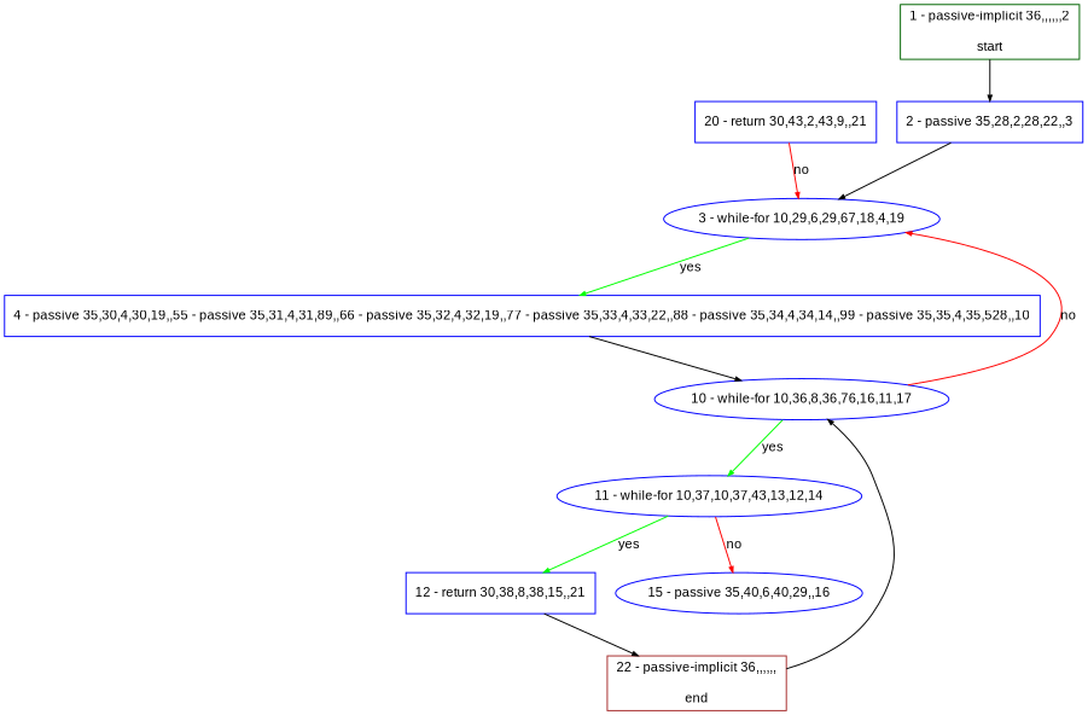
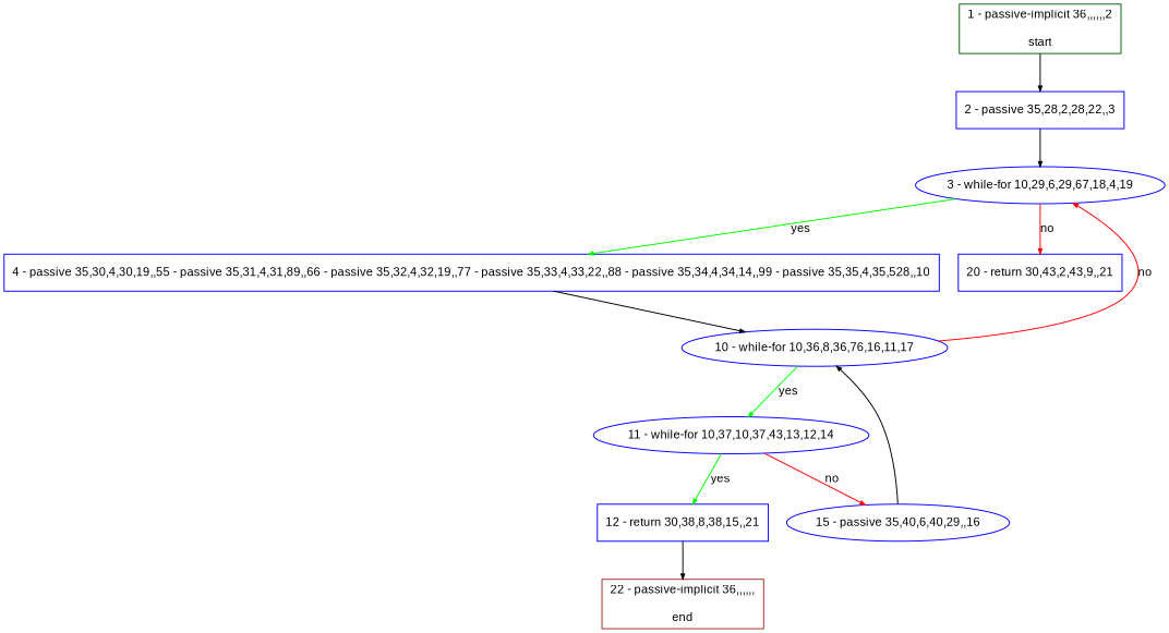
  digraph {
    bgcolor=white
    compound=true
    fillcolor="#FFFFCC"
    fontname=Arial
    fontsize=12
    pack=true
    packmode=clust
    style="rounded,filled"
    node [color="#0000ff" compound=true fillcolor="#ffffff" fixedsize=false fontname=Arial fontsize=12 node_initialized=no shape=box style=filled]
    edge [arrowhead=normal arrowsize=0.5 arrowtail=none color="#000000" compound=true dir=forward fontcolor=black fontname=Arial fontsize=12]
    n1 [label="2 - passive 35,28,2,28,22,,3"]
    n2 [label="3 - while-for 10,29,6,29,67,18,4,19" shape=oval]
    n3 [label="4 - passive 35,30,4,30,19,,55 - passive 35,31,4,31,89,,66 - passive 35,32,4,32,19,,77 - passive 35,33,4,33,22,,88 - passive 35,34,4,34,14,,99 - passive 35,35,4,35,528,,10"]
    n4 [label="20 - return 30,43,2,43,9,,21"]
    n5 [color="#006400" label="1 - passive-implicit 36,,,,,,2\n\nstart"]
    n6 [label="10 - while-for 10,36,8,36,76,16,11,17" shape=oval]
    n7 [label="11 - while-for 10,37,10,37,43,13,12,14" shape=oval]
    n8 [color="#a52a2a" label="22 - passive-implicit 36,,,,,,\n\nend"]
    n9 [label="12 - return 30,38,8,38,15,,21"]
    n10 [label="15 - passive 35,40,6,40,29,,16" shape=ellipse]
    n1 -> n2
    n2 -> n3 [color="#00ff00" label=yes]
-   n4 -> n2 [color="#ff0000" label=no]
+   n2 -> n4 [color="#ff0000" label=no]
    n3 -> n6
    n5 -> n1
    n6 -> n2 [color="#ff0000" label=no]
    n6 -> n7 [color="#00ff00" label=yes]
    n7 -> n9 [color="#00ff00" label=yes]
    n7 -> n10 [color="#ff0000" label=no]
    n9 -> n8
-   n8 -> n6
+   n10 -> n6
  }
